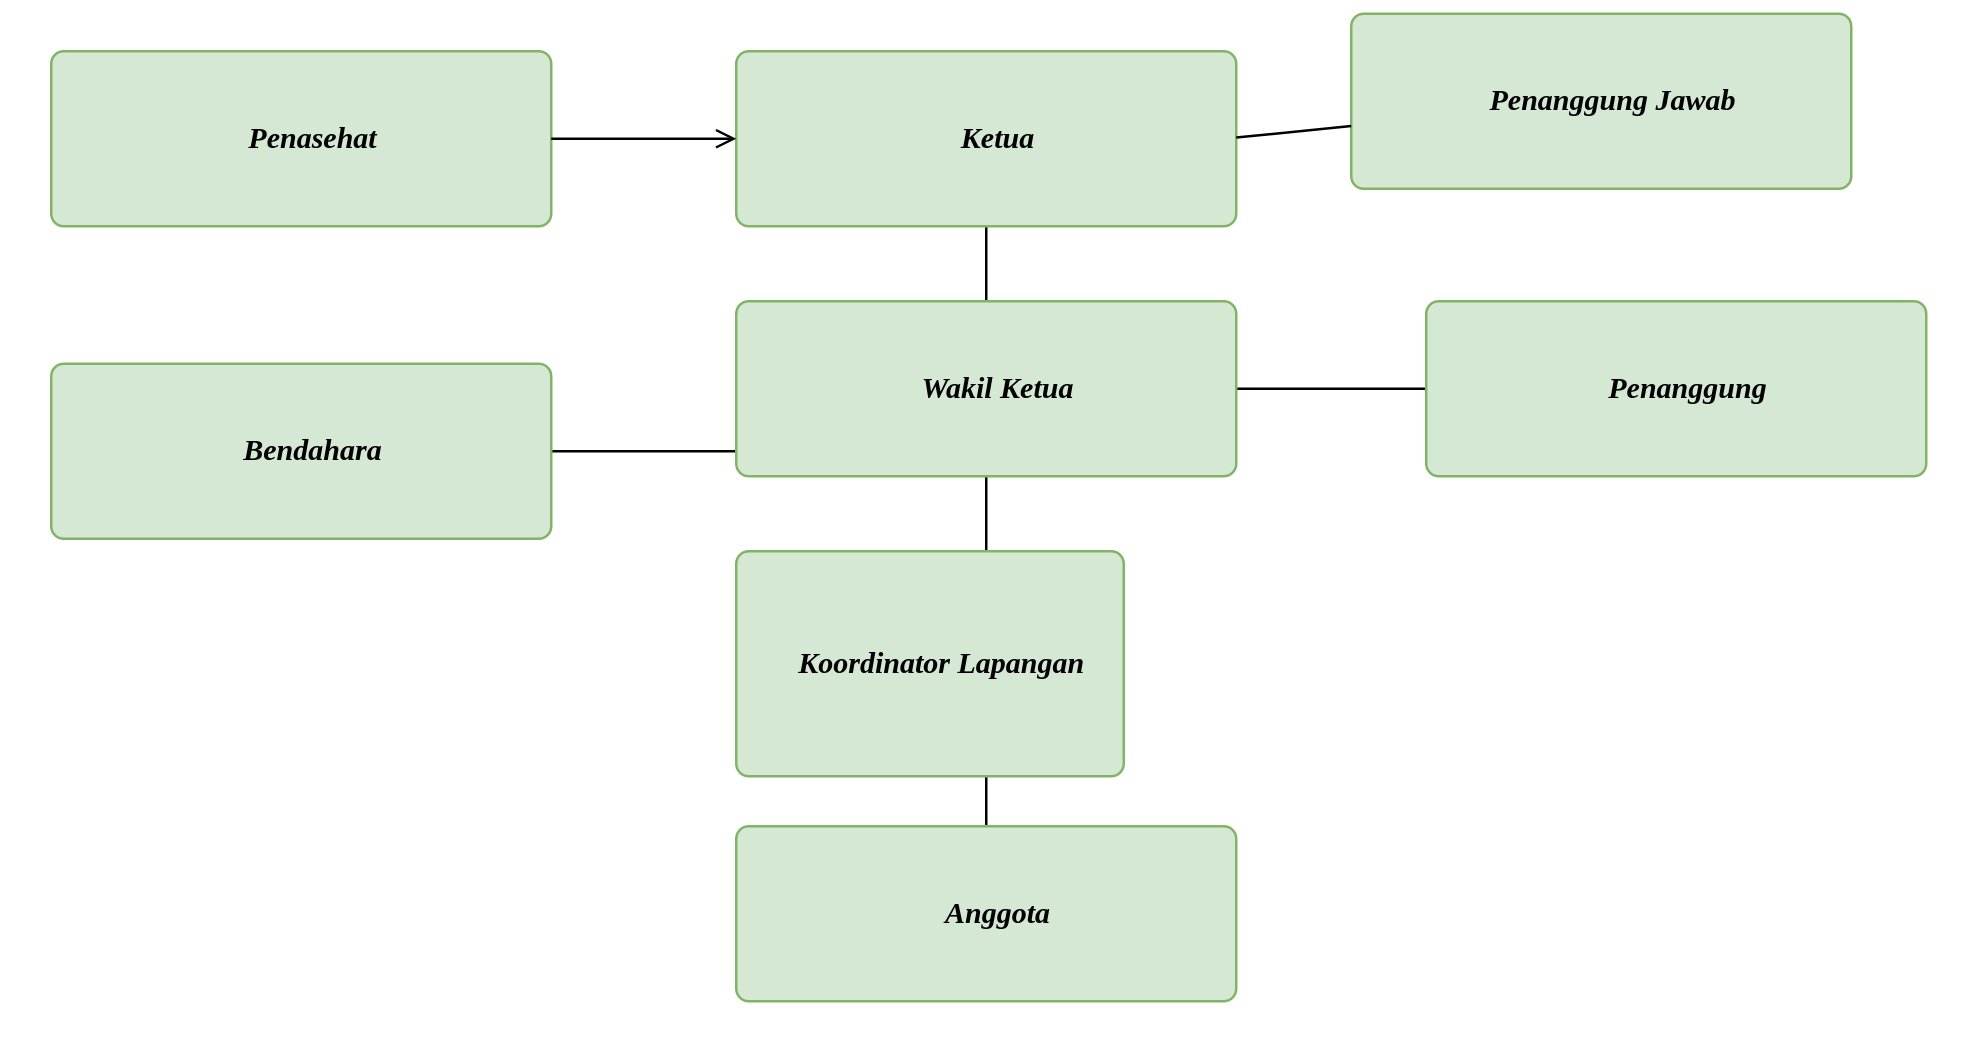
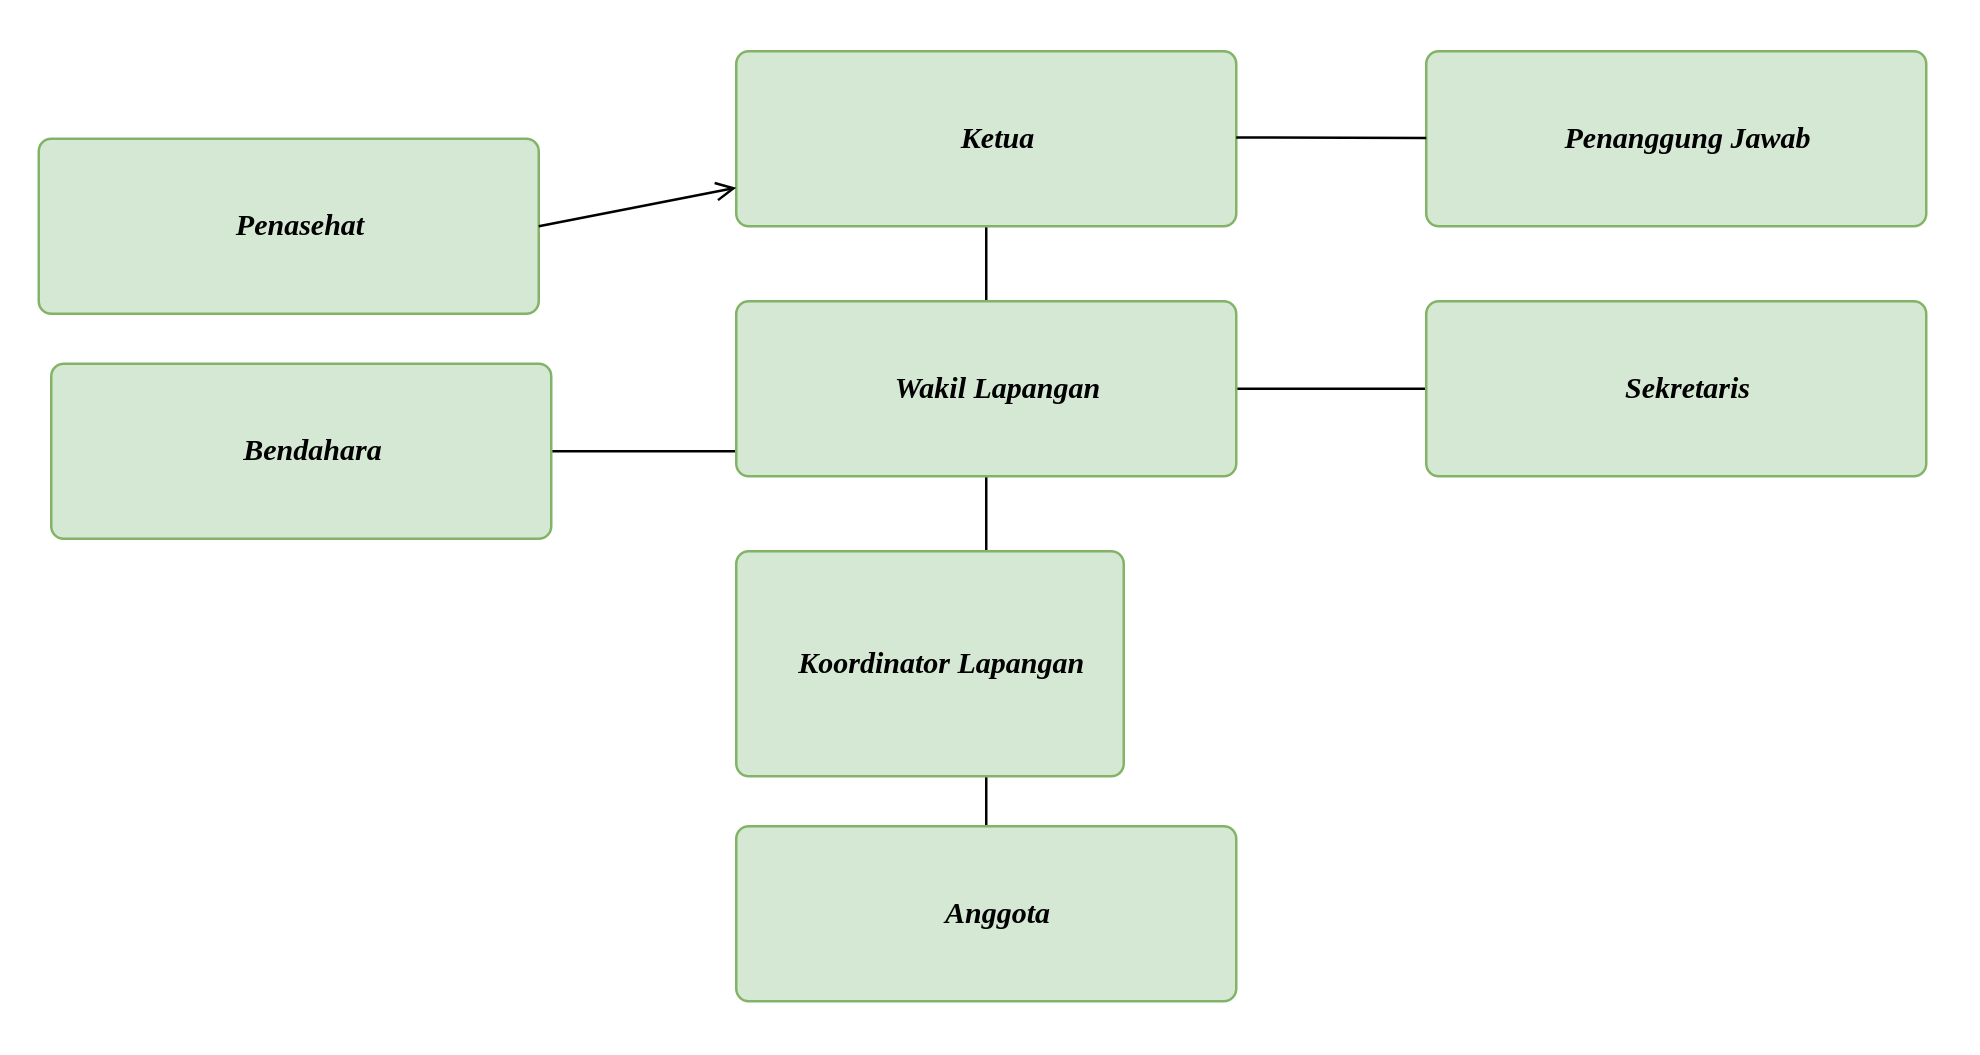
  <mxCell id="0" />
  <mxCell id="1" parent="0" />
  <mxCell id="2" style="edgeStyle=orthogonalEdgeStyle;rounded=0;orthogonalLoop=1;jettySize=auto;html=1;fontFamily=Verdana;" edge="1" parent="1" source="15"><mxGeometry relative="1" as="geometry"><mxPoint x="470" y="155" as="targetPoint" /></mxGeometry></mxCell>
  <mxCell id="3" style="edgeStyle=orthogonalEdgeStyle;rounded=0;orthogonalLoop=1;jettySize=auto;html=1;fontFamily=Verdana;" edge="1" parent="1" source="4"><mxGeometry relative="1" as="geometry"><mxPoint x="394" y="180" as="targetPoint" /></mxGeometry></mxCell>
  <mxCell id="4" value="&lt;b&gt;&lt;i&gt;Ketua&lt;/i&gt;&lt;/b&gt;" style="html=1;shadow=0;dashed=0;shape=mxgraph.bootstrap.rrect;rSize=5;strokeColor=#82b366;strokeWidth=1;fillColor=#d5e8d4;whiteSpace=wrap;align=center;verticalAlign=middle;spacingLeft=10;fontFamily=Verdana;fontStyle=0" vertex="1" parent="1"><mxGeometry x="294" y="20" width="200" height="70" as="geometry" /></mxCell>
- <mxCell id="5" value="&lt;b&gt;&lt;i&gt;Penanggung Jawab&lt;/i&gt;&lt;/b&gt;" style="html=1;shadow=0;dashed=0;shape=mxgraph.bootstrap.rrect;rSize=5;strokeColor=#82b366;strokeWidth=1;fillColor=#d5e8d4;whiteSpace=wrap;align=center;verticalAlign=middle;spacingLeft=10;fontFamily=Verdana;fontStyle=0" vertex="1" parent="1"><mxGeometry x="540" y="5" width="200" height="70" as="geometry" /></mxCell>
- <mxCell id="6" value="&lt;b&gt;&lt;i&gt;Penasehat&lt;/i&gt;&lt;/b&gt;" style="html=1;shadow=0;dashed=0;shape=mxgraph.bootstrap.rrect;rSize=5;strokeColor=#82b366;strokeWidth=1;fillColor=#d5e8d4;whiteSpace=wrap;align=center;verticalAlign=middle;spacingLeft=10;fontFamily=Verdana;fontStyle=0" vertex="1" parent="1"><mxGeometry x="20" y="20" width="200" height="70" as="geometry" /></mxCell>
+ <mxCell id="5" value="&lt;b&gt;&lt;i&gt;Penanggung Jawab&lt;/i&gt;&lt;/b&gt;" style="html=1;shadow=0;dashed=0;shape=mxgraph.bootstrap.rrect;rSize=5;strokeColor=#82b366;strokeWidth=1;fillColor=#d5e8d4;whiteSpace=wrap;align=center;verticalAlign=middle;spacingLeft=10;fontFamily=Verdana;fontStyle=0" vertex="1" parent="1"><mxGeometry x="570" y="20" width="200" height="70" as="geometry" /></mxCell>
+ <mxCell id="6" value="&lt;b&gt;&lt;i&gt;Penasehat&lt;/i&gt;&lt;/b&gt;" style="html=1;shadow=0;dashed=0;shape=mxgraph.bootstrap.rrect;rSize=5;strokeColor=#82b366;strokeWidth=1;fillColor=#d5e8d4;whiteSpace=wrap;align=center;verticalAlign=middle;spacingLeft=10;fontFamily=Verdana;fontStyle=0" vertex="1" parent="1"><mxGeometry x="15" y="55" width="200" height="70" as="geometry" /></mxCell>
  <mxCell id="7" value="" style="endArrow=open;html=1;fontFamily=Verdana;exitX=1;exitY=0.5;exitDx=0;exitDy=0;exitPerimeter=0;" edge="1" parent="1" source="6" target="4"><mxGeometry width="50" height="50" relative="1" as="geometry"><mxPoint x="360" y="200" as="sourcePoint" /><mxPoint x="410" y="150" as="targetPoint" /></mxGeometry></mxCell>
  <mxCell id="8" value="" style="endArrow=none;html=1;fontFamily=Verdana;exitX=1;exitY=0.5;exitDx=0;exitDy=0;exitPerimeter=0;" edge="1" parent="1" target="5"><mxGeometry width="50" height="50" relative="1" as="geometry"><mxPoint x="494" y="54.5" as="sourcePoint" /><mxPoint x="568" y="54.5" as="targetPoint" /></mxGeometry></mxCell>
  <mxCell id="9" style="edgeStyle=orthogonalEdgeStyle;rounded=0;orthogonalLoop=1;jettySize=auto;html=1;fontFamily=Verdana;" edge="1" parent="1" source="11"><mxGeometry relative="1" as="geometry"><mxPoint x="720" y="160" as="targetPoint" /></mxGeometry></mxCell>
  <mxCell id="10" style="edgeStyle=orthogonalEdgeStyle;rounded=0;orthogonalLoop=1;jettySize=auto;html=1;fontFamily=Verdana;" edge="1" parent="1" source="11"><mxGeometry relative="1" as="geometry"><mxPoint x="394" y="390" as="targetPoint" /></mxGeometry></mxCell>
- <mxCell id="11" value="&lt;b&gt;&lt;i&gt;Wakil Ketua&lt;/i&gt;&lt;/b&gt;" style="html=1;shadow=0;dashed=0;shape=mxgraph.bootstrap.rrect;rSize=5;strokeColor=#82b366;strokeWidth=1;fillColor=#d5e8d4;whiteSpace=wrap;align=center;verticalAlign=middle;spacingLeft=10;fontFamily=Verdana;fontStyle=0" vertex="1" parent="1"><mxGeometry x="294" y="120" width="200" height="70" as="geometry" /></mxCell>
+ <mxCell id="11" value="&lt;b&gt;&lt;i&gt;Wakil Lapangan&lt;/i&gt;&lt;/b&gt;" style="html=1;shadow=0;dashed=0;shape=mxgraph.bootstrap.rrect;rSize=5;strokeColor=#82b366;strokeWidth=1;fillColor=#d5e8d4;whiteSpace=wrap;align=center;verticalAlign=middle;spacingLeft=10;fontFamily=Verdana;fontStyle=0" vertex="1" parent="1"><mxGeometry x="294" y="120" width="200" height="70" as="geometry" /></mxCell>
  <mxCell id="12" value="&lt;b&gt;&lt;i&gt;Anggota&lt;/i&gt;&lt;/b&gt;" style="html=1;shadow=0;dashed=0;shape=mxgraph.bootstrap.rrect;rSize=5;strokeColor=#82b366;strokeWidth=1;fillColor=#d5e8d4;whiteSpace=wrap;align=center;verticalAlign=middle;spacingLeft=10;fontFamily=Verdana;fontStyle=0" vertex="1" parent="1"><mxGeometry x="294" y="330" width="200" height="70" as="geometry" /></mxCell>
  <mxCell id="13" value="&lt;b&gt;&lt;i&gt;Koordinator Lapangan&lt;/i&gt;&lt;/b&gt;" style="html=1;shadow=0;dashed=0;shape=mxgraph.bootstrap.rrect;rSize=5;strokeColor=#82b366;strokeWidth=1;fillColor=#d5e8d4;whiteSpace=wrap;align=center;verticalAlign=middle;spacingLeft=10;fontFamily=Verdana;fontStyle=0" vertex="1" parent="1"><mxGeometry x="294" y="220" width="155" height="90" as="geometry" /></mxCell>
- <mxCell id="14" value="&lt;b&gt;&lt;i&gt;Penanggung&lt;/i&gt;&lt;/b&gt;" style="html=1;shadow=0;dashed=0;shape=mxgraph.bootstrap.rrect;rSize=5;strokeColor=#82b366;strokeWidth=1;fillColor=#d5e8d4;whiteSpace=wrap;align=center;verticalAlign=middle;spacingLeft=10;fontFamily=Verdana;fontStyle=0" vertex="1" parent="1"><mxGeometry x="570" y="120" width="200" height="70" as="geometry" /></mxCell>
+ <mxCell id="14" value="&lt;b&gt;&lt;i&gt;Sekretaris&lt;/i&gt;&lt;/b&gt;" style="html=1;shadow=0;dashed=0;shape=mxgraph.bootstrap.rrect;rSize=5;strokeColor=#82b366;strokeWidth=1;fillColor=#d5e8d4;whiteSpace=wrap;align=center;verticalAlign=middle;spacingLeft=10;fontFamily=Verdana;fontStyle=0" vertex="1" parent="1"><mxGeometry x="570" y="120" width="200" height="70" as="geometry" /></mxCell>
  <mxCell id="15" value="&lt;b&gt;&lt;i&gt;Bendahara&lt;/i&gt;&lt;/b&gt;" style="html=1;shadow=0;dashed=0;shape=mxgraph.bootstrap.rrect;rSize=5;strokeColor=#82b366;strokeWidth=1;fillColor=#d5e8d4;whiteSpace=wrap;align=center;verticalAlign=middle;spacingLeft=10;fontFamily=Verdana;fontStyle=0" vertex="1" parent="1"><mxGeometry x="20" y="145" width="200" height="70" as="geometry" /></mxCell>
